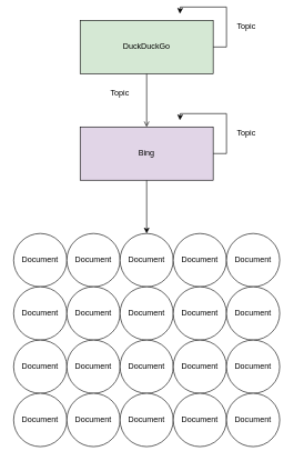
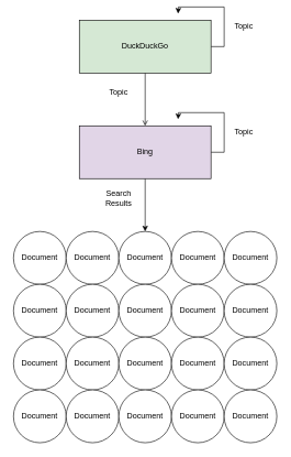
  <mxCell id="0" />
  <mxCell id="1" parent="0" />
  <mxCell id="2" value="" style="edgeStyle=orthogonalEdgeStyle;rounded=0;orthogonalLoop=1;jettySize=auto;html=1;endArrow=open;" edge="1" parent="1" source="4" target="7"><mxGeometry relative="1" as="geometry" /></mxCell>
  <mxCell id="3" style="edgeStyle=orthogonalEdgeStyle;rounded=0;orthogonalLoop=1;jettySize=auto;html=1;exitX=1;exitY=0.5;exitDx=0;exitDy=0;" edge="1" parent="1" source="4"><mxGeometry relative="1" as="geometry"><mxPoint x="270" y="20" as="targetPoint" /></mxGeometry></mxCell>
  <mxCell id="4" value="DuckDuckGo" style="rounded=0;whiteSpace=wrap;html=1;fillColor=#d5e8d4;" vertex="1" parent="1"><mxGeometry x="120" y="30" width="200" height="80" as="geometry" /></mxCell>
  <mxCell id="5" value="" style="edgeStyle=orthogonalEdgeStyle;rounded=0;orthogonalLoop=1;jettySize=auto;html=1;" edge="1" parent="1" source="7" target="10"><mxGeometry relative="1" as="geometry" /></mxCell>
  <mxCell id="6" style="edgeStyle=orthogonalEdgeStyle;rounded=0;orthogonalLoop=1;jettySize=auto;html=1;exitX=1;exitY=0.5;exitDx=0;exitDy=0;" edge="1" parent="1" source="7"><mxGeometry relative="1" as="geometry"><mxPoint x="270" y="180" as="targetPoint" /></mxGeometry></mxCell>
  <mxCell id="7" value="Bing" style="rounded=0;whiteSpace=wrap;html=1;fillColor=#e1d5e7;" vertex="1" parent="1"><mxGeometry x="120" y="190" width="200" height="80" as="geometry" /></mxCell>
  <mxCell id="8" value="Document" style="ellipse;whiteSpace=wrap;html=1;aspect=fixed;" vertex="1" parent="1"><mxGeometry x="20" y="350" width="80" height="80" as="geometry" /></mxCell>
  <mxCell id="9" value="Document" style="ellipse;whiteSpace=wrap;html=1;aspect=fixed;" vertex="1" parent="1"><mxGeometry x="100" y="350" width="80" height="80" as="geometry" /></mxCell>
  <mxCell id="10" value="Document" style="ellipse;whiteSpace=wrap;html=1;aspect=fixed;" vertex="1" parent="1"><mxGeometry x="180" y="350" width="80" height="80" as="geometry" /></mxCell>
  <mxCell id="11" value="Document" style="ellipse;whiteSpace=wrap;html=1;aspect=fixed;" vertex="1" parent="1"><mxGeometry x="260" y="350" width="80" height="80" as="geometry" /></mxCell>
  <mxCell id="12" value="Document" style="ellipse;whiteSpace=wrap;html=1;aspect=fixed;" vertex="1" parent="1"><mxGeometry x="340" y="350" width="80" height="80" as="geometry" /></mxCell>
  <mxCell id="13" value="Document" style="ellipse;whiteSpace=wrap;html=1;aspect=fixed;" vertex="1" parent="1"><mxGeometry x="20" y="430" width="80" height="80" as="geometry" /></mxCell>
  <mxCell id="14" value="Document" style="ellipse;whiteSpace=wrap;html=1;aspect=fixed;" vertex="1" parent="1"><mxGeometry x="100" y="430" width="80" height="80" as="geometry" /></mxCell>
  <mxCell id="15" value="Document" style="ellipse;whiteSpace=wrap;html=1;aspect=fixed;" vertex="1" parent="1"><mxGeometry x="180" y="430" width="80" height="80" as="geometry" /></mxCell>
  <mxCell id="16" value="Document" style="ellipse;whiteSpace=wrap;html=1;aspect=fixed;" vertex="1" parent="1"><mxGeometry x="260" y="430" width="80" height="80" as="geometry" /></mxCell>
  <mxCell id="17" value="Document" style="ellipse;whiteSpace=wrap;html=1;aspect=fixed;" vertex="1" parent="1"><mxGeometry x="340" y="430" width="80" height="80" as="geometry" /></mxCell>
  <mxCell id="18" value="Document" style="ellipse;whiteSpace=wrap;html=1;aspect=fixed;" vertex="1" parent="1"><mxGeometry x="20" y="510" width="80" height="80" as="geometry" /></mxCell>
  <mxCell id="19" value="Document" style="ellipse;whiteSpace=wrap;html=1;aspect=fixed;" vertex="1" parent="1"><mxGeometry x="100" y="510" width="80" height="80" as="geometry" /></mxCell>
  <mxCell id="20" value="Document" style="ellipse;whiteSpace=wrap;html=1;aspect=fixed;" vertex="1" parent="1"><mxGeometry x="180" y="510" width="80" height="80" as="geometry" /></mxCell>
  <mxCell id="21" value="Document" style="ellipse;whiteSpace=wrap;html=1;aspect=fixed;" vertex="1" parent="1"><mxGeometry x="260" y="510" width="80" height="80" as="geometry" /></mxCell>
  <mxCell id="22" value="Document" style="ellipse;whiteSpace=wrap;html=1;aspect=fixed;" vertex="1" parent="1"><mxGeometry x="340" y="510" width="80" height="80" as="geometry" /></mxCell>
  <mxCell id="23" value="Document" style="ellipse;whiteSpace=wrap;html=1;aspect=fixed;" vertex="1" parent="1"><mxGeometry x="20" y="590" width="80" height="80" as="geometry" /></mxCell>
  <mxCell id="24" value="Document" style="ellipse;whiteSpace=wrap;html=1;aspect=fixed;" vertex="1" parent="1"><mxGeometry x="100" y="590" width="80" height="80" as="geometry" /></mxCell>
  <mxCell id="25" value="Document" style="ellipse;whiteSpace=wrap;html=1;aspect=fixed;" vertex="1" parent="1"><mxGeometry x="180" y="590" width="80" height="80" as="geometry" /></mxCell>
  <mxCell id="26" value="Document" style="ellipse;whiteSpace=wrap;html=1;aspect=fixed;" vertex="1" parent="1"><mxGeometry x="260" y="590" width="80" height="80" as="geometry" /></mxCell>
  <mxCell id="27" value="Document" style="ellipse;whiteSpace=wrap;html=1;aspect=fixed;" vertex="1" parent="1"><mxGeometry x="340" y="590" width="80" height="80" as="geometry" /></mxCell>
  <mxCell id="28" value="Topic" style="text;html=1;strokeColor=none;fillColor=none;align=center;verticalAlign=middle;whiteSpace=wrap;rounded=0;" vertex="1" parent="1"><mxGeometry x="350" y="30" width="40" height="20" as="geometry" /></mxCell>
  <mxCell id="29" value="Topic" style="text;html=1;strokeColor=none;fillColor=none;align=center;verticalAlign=middle;whiteSpace=wrap;rounded=0;" vertex="1" parent="1"><mxGeometry x="350" y="190" width="40" height="20" as="geometry" /></mxCell>
  <mxCell id="30" value="Topic" style="text;html=1;strokeColor=none;fillColor=none;align=center;verticalAlign=middle;whiteSpace=wrap;rounded=0;" vertex="1" parent="1"><mxGeometry x="160" y="130" width="40" height="20" as="geometry" /></mxCell>
+ <mxCell id="31" value="Search Results" style="text;html=1;strokeColor=none;fillColor=none;align=center;verticalAlign=middle;whiteSpace=wrap;rounded=0;" vertex="1" parent="1"><mxGeometry x="160" y="290" width="40" height="20" as="geometry" /></mxCell>
